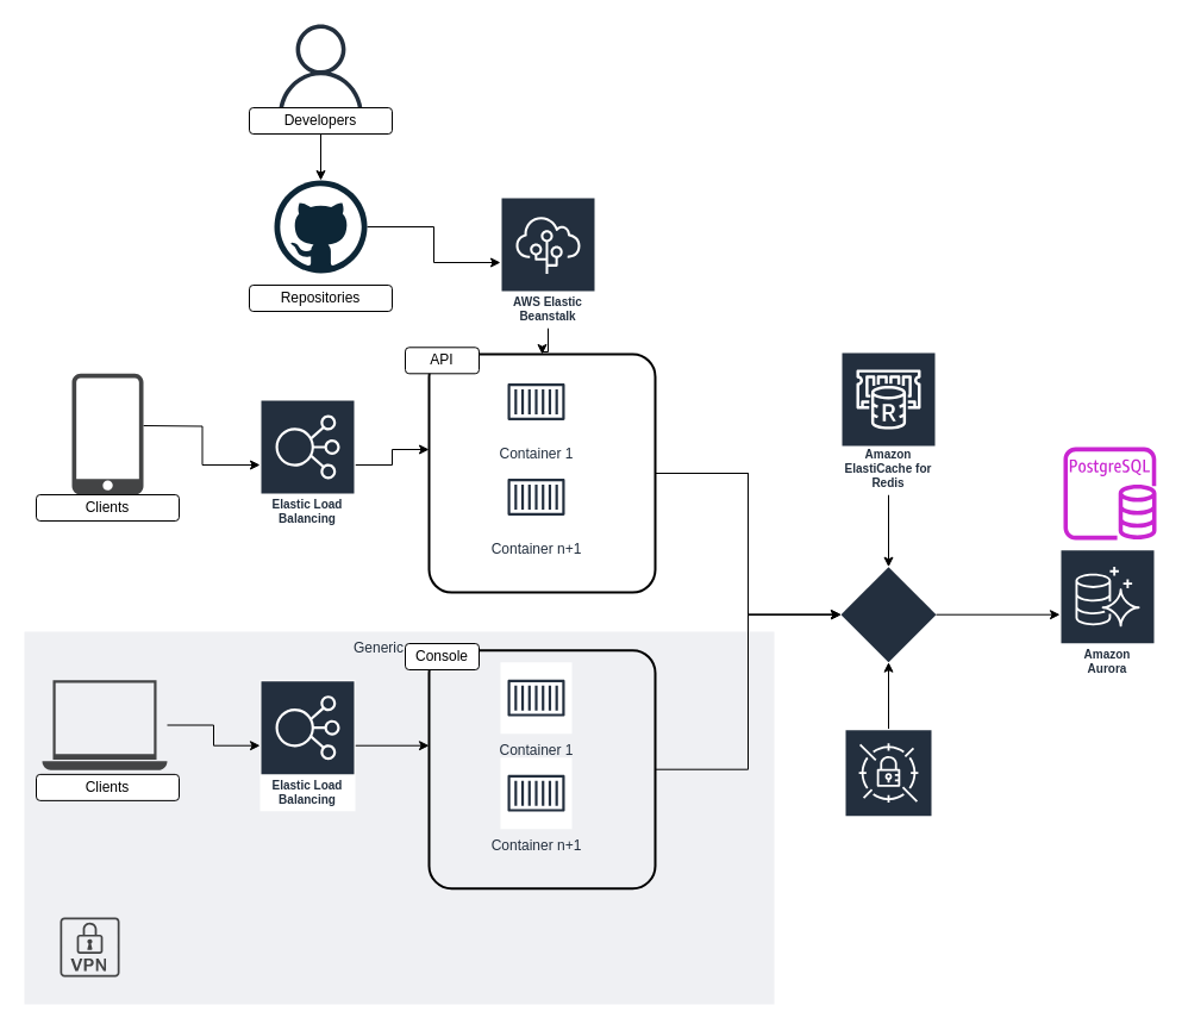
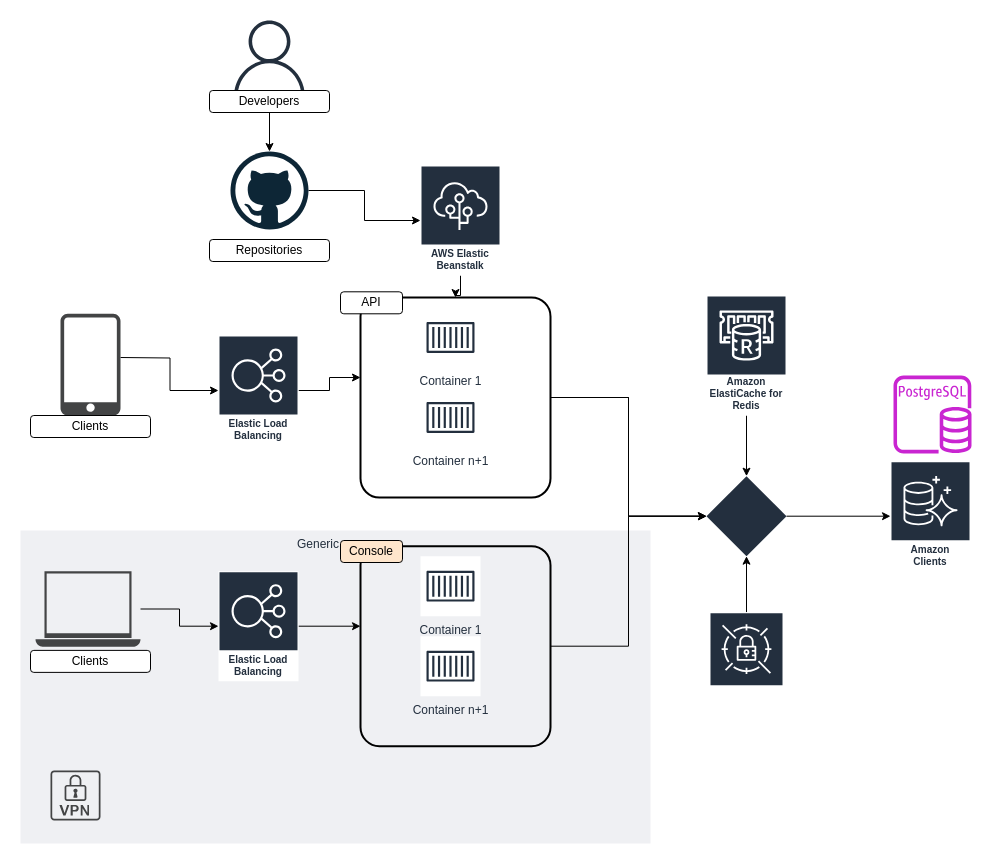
  <mxCell id="0" />
  <mxCell id="1" parent="0" />
  <mxCell id="2" value="Generic group" style="fillColor=#EFF0F3;strokeColor=none;dashed=0;verticalAlign=top;fontStyle=0;fontColor=#232F3D;whiteSpace=wrap;html=1;" vertex="1" parent="1"><mxGeometry x="20" y="530" width="630" height="313" as="geometry" /></mxCell>
  <mxCell id="3" value="&lt;div&gt;Repositories&lt;/div&gt;" style="rounded=1;whiteSpace=wrap;html=1;" vertex="1" parent="1"><mxGeometry x="209" y="239" width="120" height="22" as="geometry" /></mxCell>
  <mxCell id="4" style="edgeStyle=orthogonalEdgeStyle;rounded=0;orthogonalLoop=1;jettySize=auto;html=1;" edge="1" parent="1" source="6" target="16"><mxGeometry relative="1" as="geometry" /></mxCell>
  <mxCell id="5" value="" style="edgeStyle=orthogonalEdgeStyle;rounded=0;orthogonalLoop=1;jettySize=auto;html=1;" edge="1" parent="1" source="6" target="16"><mxGeometry relative="1" as="geometry" /></mxCell>
  <mxCell id="6" value="" style="rounded=1;arcSize=10;dashed=0;fillColor=none;gradientColor=none;strokeWidth=2;" vertex="1" parent="1"><mxGeometry x="360" y="297" width="190" height="200" as="geometry" /></mxCell>
  <mxCell id="7" style="edgeStyle=orthogonalEdgeStyle;rounded=0;orthogonalLoop=1;jettySize=auto;html=1;entryX=0;entryY=0.4;entryDx=0;entryDy=0;entryPerimeter=0;" edge="1" parent="1" source="8" target="6"><mxGeometry relative="1" as="geometry"><mxPoint x="405.179" y="376" as="targetPoint" /></mxGeometry></mxCell>
  <mxCell id="8" value="Elastic Load Balancing" style="sketch=0;outlineConnect=0;fontColor=#232F3E;gradientColor=none;strokeColor=#ffffff;fillColor=#232F3E;dashed=0;verticalLabelPosition=middle;verticalAlign=bottom;align=center;html=1;whiteSpace=wrap;fontSize=10;fontStyle=1;spacing=3;shape=mxgraph.aws4.productIcon;prIcon=mxgraph.aws4.elastic_load_balancing;" vertex="1" parent="1"><mxGeometry x="218" y="335" width="80" height="110" as="geometry" /></mxCell>
  <mxCell id="9" style="edgeStyle=orthogonalEdgeStyle;rounded=0;orthogonalLoop=1;jettySize=auto;html=1;" edge="1" parent="1" target="8"><mxGeometry relative="1" as="geometry"><mxPoint x="120" y="357" as="sourcePoint" /></mxGeometry></mxCell>
  <mxCell id="10" style="edgeStyle=orthogonalEdgeStyle;rounded=0;orthogonalLoop=1;jettySize=auto;html=1;" edge="1" parent="1" source="11" target="25"><mxGeometry relative="1" as="geometry" /></mxCell>
  <mxCell id="11" value="" style="sketch=0;outlineConnect=0;fontColor=#232F3E;fillColor=#232F3E;strokeColor=#ffffff;dashed=0;verticalLabelPosition=bottom;verticalAlign=top;align=center;html=1;fontSize=12;fontStyle=0;aspect=fixed;shape=mxgraph.weblogos.github;resIcon=mxgraph.aws4.ecr;gradientColor=none;labelPosition=center;" vertex="1" parent="1"><mxGeometry x="230" y="151" width="78" height="78" as="geometry" /></mxCell>
  <mxCell id="12" style="edgeStyle=orthogonalEdgeStyle;rounded=0;orthogonalLoop=1;jettySize=auto;html=1;entryX=0.5;entryY=1;entryDx=0;entryDy=0;" edge="1" parent="1" source="13" target="16"><mxGeometry relative="1" as="geometry" /></mxCell>
  <mxCell id="13" value="" style="sketch=0;outlineConnect=0;fontColor=#232F3E;fillColor=#232F3E;strokeColor=#ffffff;dashed=0;verticalLabelPosition=middle;verticalAlign=bottom;align=center;html=1;fontSize=10;fontStyle=1;aspect=fixed;shape=mxgraph.aws4.productIcon;resIcon=mxgraph.aws4.secrets_manager;gradientColor=none;whiteSpace=wrap;spacing=3;prIcon=mxgraph.aws4.secrets_manager;" vertex="1" parent="1"><mxGeometry x="709" y="611.69" width="74" height="74" as="geometry" /></mxCell>
  <mxCell id="14" style="edgeStyle=orthogonalEdgeStyle;rounded=0;orthogonalLoop=1;jettySize=auto;html=1;entryX=0.5;entryY=0;entryDx=0;entryDy=0;" edge="1" parent="1" source="20" target="16"><mxGeometry relative="1" as="geometry"><mxPoint x="660" y="257" as="sourcePoint" /></mxGeometry></mxCell>
  <mxCell id="15" style="edgeStyle=orthogonalEdgeStyle;rounded=0;orthogonalLoop=1;jettySize=auto;html=1;exitX=1;exitY=0.5;exitDx=0;exitDy=0;" edge="1" parent="1" source="16" target="19"><mxGeometry relative="1" as="geometry" /></mxCell>
  <mxCell id="16" value="" style="rhombus;whiteSpace=wrap;html=1;verticalAlign=top;fillColor=#232F3E;strokeColor=none;fontColor=#232F3E;sketch=0;gradientColor=none;dashed=0;fontStyle=0;pointerEvents=1;" vertex="1" parent="1"><mxGeometry x="706.005" y="475.69" width="80" height="80" as="geometry" /></mxCell>
  <mxCell id="17" value="Container 1" style="sketch=0;outlineConnect=0;fontColor=#232F3E;gradientColor=none;strokeColor=#232F3E;fillColor=#ffffff;dashed=0;verticalLabelPosition=bottom;verticalAlign=top;align=center;html=1;fontSize=12;fontStyle=0;aspect=fixed;shape=mxgraph.aws4.resourceIcon;resIcon=mxgraph.aws4.container_1;" vertex="1" parent="1"><mxGeometry x="420" y="307" width="60" height="60" as="geometry" /></mxCell>
  <mxCell id="18" value="&lt;div&gt;Container n+1&lt;/div&gt;" style="sketch=0;outlineConnect=0;fontColor=#232F3E;gradientColor=none;strokeColor=#232F3E;fillColor=#ffffff;dashed=0;verticalLabelPosition=bottom;verticalAlign=top;align=center;html=1;fontSize=12;fontStyle=0;aspect=fixed;shape=mxgraph.aws4.resourceIcon;resIcon=mxgraph.aws4.container_1;" vertex="1" parent="1"><mxGeometry x="420" y="387" width="60" height="60" as="geometry" /></mxCell>
- <mxCell id="19" value="Amazon&#10;Aurora" style="sketch=0;outlineConnect=0;fontColor=#232F3E;gradientColor=none;strokeColor=#ffffff;fillColor=#232F3E;dashed=0;verticalLabelPosition=middle;verticalAlign=bottom;align=center;html=1;whiteSpace=wrap;fontSize=10;fontStyle=1;spacing=3;shape=mxgraph.aws4.productIcon;prIcon=mxgraph.aws4.aurora;" vertex="1" parent="1"><mxGeometry x="890" y="460.69" width="80" height="110" as="geometry" /></mxCell>
+ <mxCell id="19" value="Amazon&#10;Clients" style="sketch=0;outlineConnect=0;fontColor=#232F3E;gradientColor=none;strokeColor=#ffffff;fillColor=#232F3E;dashed=0;verticalLabelPosition=middle;verticalAlign=bottom;align=center;html=1;whiteSpace=wrap;fontSize=10;fontStyle=1;spacing=3;shape=mxgraph.aws4.productIcon;prIcon=mxgraph.aws4.aurora;" vertex="1" parent="1"><mxGeometry x="890" y="460.69" width="80" height="110" as="geometry" /></mxCell>
  <mxCell id="20" value="Amazon ElastiCache for Redis" style="sketch=0;outlineConnect=0;fontColor=#232F3E;gradientColor=none;strokeColor=#ffffff;fillColor=#232F3E;dashed=0;verticalLabelPosition=middle;verticalAlign=bottom;align=center;html=1;whiteSpace=wrap;fontSize=10;fontStyle=1;spacing=3;shape=mxgraph.aws4.productIcon;prIcon=mxgraph.aws4.elasticache_for_redis;" vertex="1" parent="1"><mxGeometry x="706.01" y="295" width="80" height="120" as="geometry" /></mxCell>
  <mxCell id="21" value="" style="sketch=0;pointerEvents=1;shadow=0;dashed=0;html=1;strokeColor=none;fillColor=#434445;aspect=fixed;labelPosition=center;verticalLabelPosition=bottom;verticalAlign=top;align=center;outlineConnect=0;shape=mxgraph.vvd.phone;" vertex="1" parent="1"><mxGeometry x="60" y="313.31" width="60" height="101.69" as="geometry" /></mxCell>
  <mxCell id="22" style="edgeStyle=orthogonalEdgeStyle;rounded=0;orthogonalLoop=1;jettySize=auto;html=1;" edge="1" parent="1" source="23" target="11"><mxGeometry relative="1" as="geometry" /></mxCell>
  <mxCell id="23" value="" style="sketch=0;outlineConnect=0;fontColor=#232F3E;gradientColor=none;fillColor=#232F3D;strokeColor=none;dashed=0;verticalLabelPosition=bottom;verticalAlign=top;align=center;html=1;fontSize=12;fontStyle=0;aspect=fixed;pointerEvents=1;shape=mxgraph.aws4.user;" vertex="1" parent="1"><mxGeometry x="230" y="20" width="78" height="78" as="geometry" /></mxCell>
  <mxCell id="24" style="edgeStyle=orthogonalEdgeStyle;rounded=0;orthogonalLoop=1;jettySize=auto;html=1;entryX=0.5;entryY=0;entryDx=0;entryDy=0;" edge="1" parent="1" source="25" target="6"><mxGeometry relative="1" as="geometry" /></mxCell>
  <mxCell id="25" value="AWS Elastic Beanstalk" style="sketch=0;outlineConnect=0;fontColor=#232F3E;gradientColor=none;strokeColor=#ffffff;fillColor=#232F3E;dashed=0;verticalLabelPosition=middle;verticalAlign=bottom;align=center;html=1;whiteSpace=wrap;fontSize=10;fontStyle=1;spacing=3;shape=mxgraph.aws4.productIcon;prIcon=mxgraph.aws4.elastic_beanstalk;" vertex="1" parent="1"><mxGeometry x="420" y="165" width="80" height="110" as="geometry" /></mxCell>
  <mxCell id="26" value="&lt;div&gt;Developers&lt;/div&gt;" style="rounded=1;whiteSpace=wrap;html=1;" vertex="1" parent="1"><mxGeometry x="209" y="90" width="120" height="22" as="geometry" /></mxCell>
  <mxCell id="27" value="Clients" style="rounded=1;whiteSpace=wrap;html=1;" vertex="1" parent="1"><mxGeometry x="30" y="415" width="120" height="22" as="geometry" /></mxCell>
  <mxCell id="28" style="edgeStyle=orthogonalEdgeStyle;rounded=0;orthogonalLoop=1;jettySize=auto;html=1;" edge="1" parent="1" source="29" target="35"><mxGeometry relative="1" as="geometry" /></mxCell>
  <mxCell id="29" value="" style="sketch=0;pointerEvents=1;shadow=0;dashed=0;html=1;strokeColor=none;fillColor=#434445;aspect=fixed;labelPosition=center;verticalLabelPosition=bottom;verticalAlign=top;align=center;outlineConnect=0;shape=mxgraph.vvd.laptop;" vertex="1" parent="1"><mxGeometry x="35" y="570.69" width="105" height="75.6" as="geometry" /></mxCell>
  <mxCell id="30" value="API" style="rounded=1;whiteSpace=wrap;html=1;" vertex="1" parent="1"><mxGeometry x="340" y="291.31" width="62" height="22" as="geometry" /></mxCell>
  <mxCell id="31" value="" style="edgeStyle=orthogonalEdgeStyle;rounded=0;orthogonalLoop=1;jettySize=auto;html=1;" edge="1" parent="1"><mxGeometry relative="1" as="geometry"><mxPoint x="910" y="285" as="sourcePoint" /></mxGeometry></mxCell>
  <mxCell id="32" style="edgeStyle=orthogonalEdgeStyle;rounded=0;orthogonalLoop=1;jettySize=auto;html=1;entryX=0;entryY=0.5;entryDx=0;entryDy=0;" edge="1" parent="1" source="33" target="16"><mxGeometry relative="1" as="geometry"><mxPoint x="620.082" y="623.767" as="targetPoint" /></mxGeometry></mxCell>
  <mxCell id="33" value="" style="rounded=1;arcSize=10;dashed=0;fillColor=none;gradientColor=none;strokeWidth=2;" vertex="1" parent="1"><mxGeometry x="360" y="545.69" width="190" height="200" as="geometry" /></mxCell>
  <mxCell id="34" style="edgeStyle=orthogonalEdgeStyle;rounded=0;orthogonalLoop=1;jettySize=auto;html=1;entryX=0;entryY=0.4;entryDx=0;entryDy=0;entryPerimeter=0;" edge="1" parent="1" source="35" target="33"><mxGeometry relative="1" as="geometry"><mxPoint x="405.179" y="624.69" as="targetPoint" /></mxGeometry></mxCell>
  <mxCell id="35" value="Elastic Load Balancing" style="sketch=0;outlineConnect=0;fontColor=#232F3E;gradientColor=none;strokeColor=#ffffff;fillColor=#232F3E;dashed=0;verticalLabelPosition=middle;verticalAlign=bottom;align=center;html=1;whiteSpace=wrap;fontSize=10;fontStyle=1;spacing=3;shape=mxgraph.aws4.productIcon;prIcon=mxgraph.aws4.elastic_load_balancing;" vertex="1" parent="1"><mxGeometry x="218" y="570.69" width="80" height="110" as="geometry" /></mxCell>
  <mxCell id="36" value="Container 1" style="sketch=0;outlineConnect=0;fontColor=#232F3E;gradientColor=none;strokeColor=#232F3E;fillColor=#ffffff;dashed=0;verticalLabelPosition=bottom;verticalAlign=top;align=center;html=1;fontSize=12;fontStyle=0;aspect=fixed;shape=mxgraph.aws4.resourceIcon;resIcon=mxgraph.aws4.container_1;" vertex="1" parent="1"><mxGeometry x="420" y="555.69" width="60" height="60" as="geometry" /></mxCell>
  <mxCell id="37" value="&lt;div&gt;Container n+1&lt;/div&gt;" style="sketch=0;outlineConnect=0;fontColor=#232F3E;gradientColor=none;strokeColor=#232F3E;fillColor=#ffffff;dashed=0;verticalLabelPosition=bottom;verticalAlign=top;align=center;html=1;fontSize=12;fontStyle=0;aspect=fixed;shape=mxgraph.aws4.resourceIcon;resIcon=mxgraph.aws4.container_1;" vertex="1" parent="1"><mxGeometry x="420" y="635.69" width="60" height="60" as="geometry" /></mxCell>
  <mxCell id="38" value="Clients" style="rounded=1;whiteSpace=wrap;html=1;" vertex="1" parent="1"><mxGeometry x="30" y="649.89" width="120" height="22" as="geometry" /></mxCell>
- <mxCell id="39" value="Console" style="rounded=1;whiteSpace=wrap;html=1;" vertex="1" parent="1"><mxGeometry x="340" y="540" width="62" height="22" as="geometry" /></mxCell>
+ <mxCell id="39" value="Console" style="rounded=1;whiteSpace=wrap;html=1;fillColor=#ffe6cc;" vertex="1" parent="1"><mxGeometry x="340" y="540" width="62" height="22" as="geometry" /></mxCell>
  <mxCell id="40" value="" style="sketch=0;pointerEvents=1;shadow=0;dashed=0;html=1;strokeColor=none;fillColor=#434445;aspect=fixed;labelPosition=center;verticalLabelPosition=bottom;verticalAlign=top;align=center;outlineConnect=0;shape=mxgraph.vvd.vpn;" vertex="1" parent="1"><mxGeometry x="50" y="770" width="50" height="50" as="geometry" /></mxCell>
  <mxCell id="41" value="" style="sketch=0;outlineConnect=0;fontColor=#232F3E;gradientColor=none;fillColor=#C925D1;strokeColor=none;dashed=0;verticalLabelPosition=bottom;verticalAlign=top;align=center;html=1;fontSize=12;fontStyle=0;aspect=fixed;pointerEvents=1;shape=mxgraph.aws4.rds_postgresql_instance;" vertex="1" parent="1"><mxGeometry x="893" y="375" width="78" height="78" as="geometry" /></mxCell>
